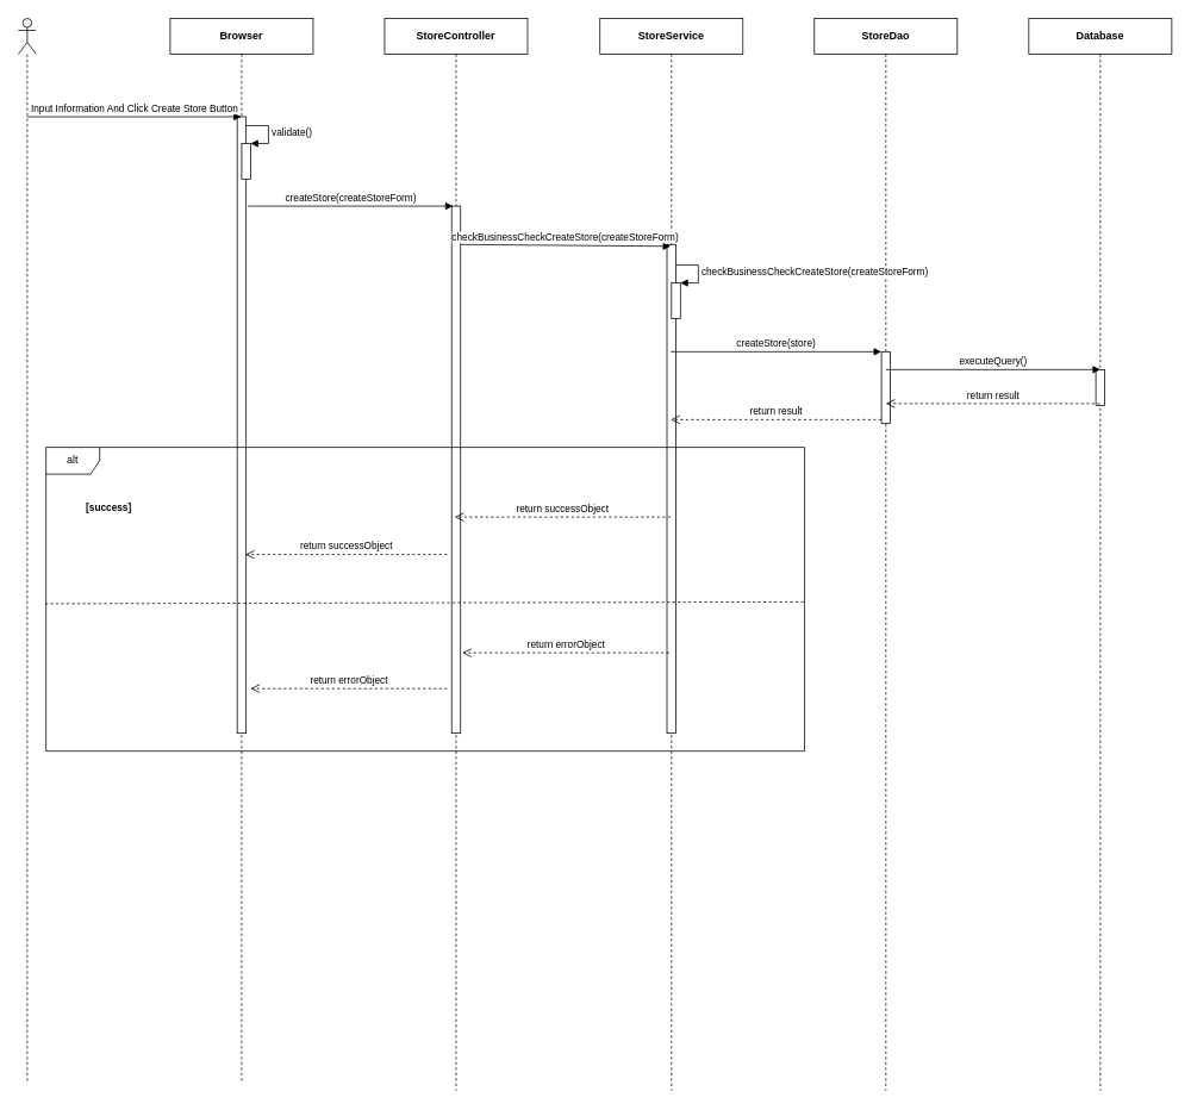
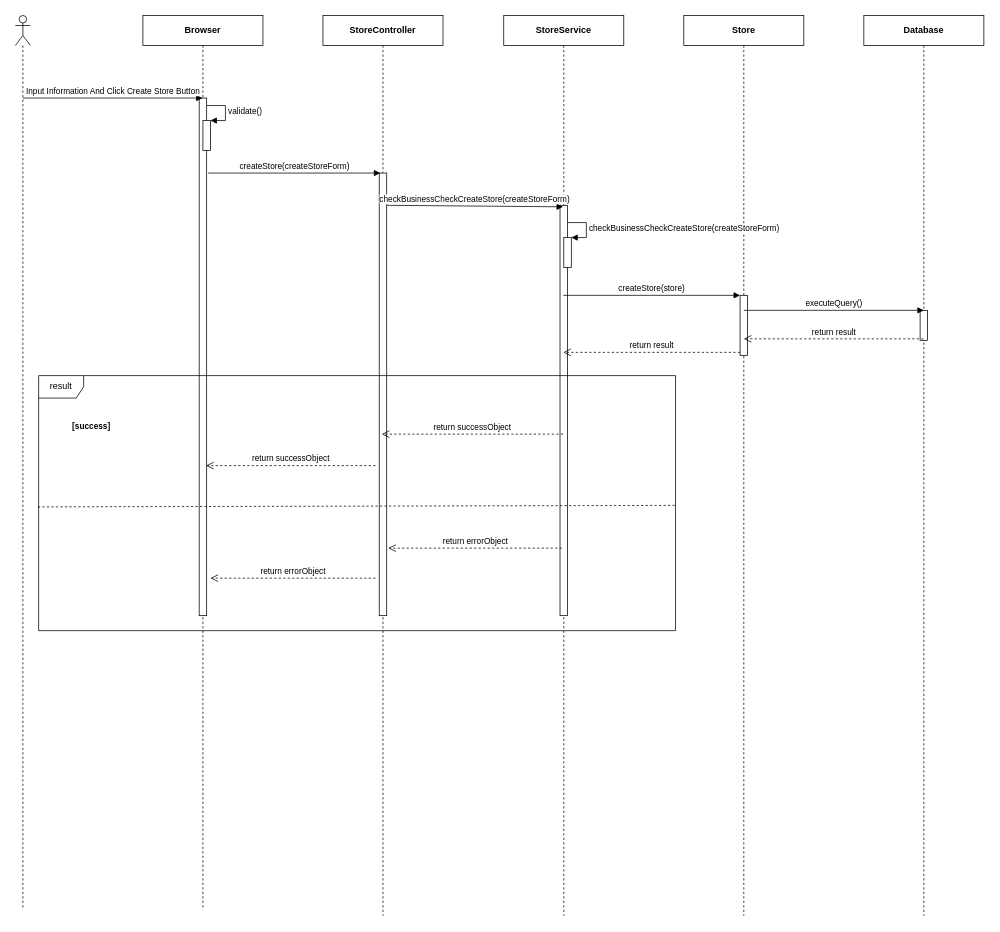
  <mxCell id="0" />
  <mxCell id="1" parent="0" />
  <mxCell id="2" value="" style="shape=umlLifeline;participant=umlActor;perimeter=lifelinePerimeter;whiteSpace=wrap;html=1;container=1;collapsible=0;recursiveResize=0;verticalAlign=top;spacingTop=36;outlineConnect=0;" parent="1" vertex="1"><mxGeometry x="20" y="20" width="20" height="1190" as="geometry" /></mxCell>
  <mxCell id="3" value="&lt;b&gt;Browser&lt;/b&gt;" style="shape=umlLifeline;perimeter=lifelinePerimeter;whiteSpace=wrap;html=1;container=1;collapsible=0;recursiveResize=0;outlineConnect=0;" parent="1" vertex="1"><mxGeometry x="190" y="20" width="160" height="1190" as="geometry" /></mxCell>
  <mxCell id="4" value="" style="html=1;points=[];perimeter=orthogonalPerimeter;" parent="3" vertex="1"><mxGeometry x="75" y="110" width="10" height="690" as="geometry" /></mxCell>
- <mxCell id="5" value="&lt;b&gt;StoreDao&lt;/b&gt;" style="shape=umlLifeline;perimeter=lifelinePerimeter;whiteSpace=wrap;html=1;container=1;collapsible=0;recursiveResize=0;outlineConnect=0;" parent="1" vertex="1"><mxGeometry x="911" y="20" width="160" height="1200" as="geometry" /></mxCell>
+ <mxCell id="5" value="&lt;b&gt;Store&lt;/b&gt;" style="shape=umlLifeline;perimeter=lifelinePerimeter;whiteSpace=wrap;html=1;container=1;collapsible=0;recursiveResize=0;outlineConnect=0;" parent="1" vertex="1"><mxGeometry x="911" y="20" width="160" height="1200" as="geometry" /></mxCell>
  <mxCell id="6" value="&lt;b&gt;StoreService&lt;/b&gt;" style="shape=umlLifeline;perimeter=lifelinePerimeter;whiteSpace=wrap;html=1;container=1;collapsible=0;recursiveResize=0;outlineConnect=0;" parent="1" vertex="1"><mxGeometry x="671" y="20" width="160" height="1200" as="geometry" /></mxCell>
  <mxCell id="7" value="" style="html=1;points=[];perimeter=orthogonalPerimeter;" parent="6" vertex="1"><mxGeometry x="75" y="253" width="10" height="547" as="geometry" /></mxCell>
  <mxCell id="8" value="&lt;b&gt;StoreController&lt;/b&gt;" style="shape=umlLifeline;perimeter=lifelinePerimeter;whiteSpace=wrap;html=1;container=1;collapsible=0;recursiveResize=0;outlineConnect=0;" parent="1" vertex="1"><mxGeometry x="430" y="20" width="160" height="1200" as="geometry" /></mxCell>
  <mxCell id="9" value="" style="html=1;points=[];perimeter=orthogonalPerimeter;" parent="8" vertex="1"><mxGeometry x="75" y="210" width="10" height="590" as="geometry" /></mxCell>
  <mxCell id="10" value="Input Information And Click Create Store Button" style="html=1;verticalAlign=bottom;endArrow=block;" parent="1" target="3" edge="1"><mxGeometry width="80" relative="1" as="geometry"><mxPoint x="30" y="130" as="sourcePoint" /><mxPoint x="110" y="130" as="targetPoint" /></mxGeometry></mxCell>
  <mxCell id="11" value="createStore(createStoreForm)" style="html=1;verticalAlign=bottom;endArrow=block;" parent="1" edge="1"><mxGeometry width="80" relative="1" as="geometry"><mxPoint x="277" y="230" as="sourcePoint" /><mxPoint x="506.5" y="230" as="targetPoint" /></mxGeometry></mxCell>
  <mxCell id="12" value="checkBusinessCheckCreateStore(createStoreForm)" style="html=1;verticalAlign=bottom;endArrow=block;" parent="1" edge="1"><mxGeometry relative="1" as="geometry"><mxPoint x="515.06" y="273" as="sourcePoint" /><mxPoint x="750" y="275" as="targetPoint" /></mxGeometry></mxCell>
  <mxCell id="13" value="" style="html=1;points=[];perimeter=orthogonalPerimeter;" parent="1" vertex="1"><mxGeometry x="751.06" y="316" width="10" height="40" as="geometry" /></mxCell>
  <mxCell id="14" value="&lt;span style=&quot;text-align: center&quot;&gt;checkBusinessCheckCreateStore(&lt;/span&gt;&lt;span style=&quot;text-align: center&quot;&gt;createStoreForm&lt;/span&gt;&lt;span style=&quot;text-align: center&quot;&gt;)&lt;/span&gt;" style="edgeStyle=orthogonalEdgeStyle;html=1;align=left;spacingLeft=2;endArrow=block;rounded=0;entryX=1;entryY=0;" parent="1" target="13" edge="1"><mxGeometry relative="1" as="geometry"><mxPoint x="756.06" y="296" as="sourcePoint" /><Array as="points"><mxPoint x="781.06" y="296" /></Array></mxGeometry></mxCell>
  <mxCell id="15" value="" style="html=1;points=[];perimeter=orthogonalPerimeter;" parent="1" vertex="1"><mxGeometry x="986" y="393" width="10" height="80" as="geometry" /></mxCell>
  <mxCell id="16" value="createStore(store)" style="html=1;verticalAlign=bottom;endArrow=block;entryX=0;entryY=0;" parent="1" target="15" edge="1"><mxGeometry relative="1" as="geometry"><mxPoint x="750.324" y="393" as="sourcePoint" /></mxGeometry></mxCell>
  <mxCell id="17" value="return result" style="html=1;verticalAlign=bottom;endArrow=open;dashed=1;endSize=8;exitX=0;exitY=0.95;" parent="1" source="15" edge="1"><mxGeometry relative="1" as="geometry"><mxPoint x="750.324" y="469" as="targetPoint" /></mxGeometry></mxCell>
  <mxCell id="18" value="&lt;b&gt;Database&lt;/b&gt;" style="shape=umlLifeline;perimeter=lifelinePerimeter;whiteSpace=wrap;html=1;container=1;collapsible=0;recursiveResize=0;outlineConnect=0;" parent="1" vertex="1"><mxGeometry x="1151" y="20" width="160" height="1200" as="geometry" /></mxCell>
  <mxCell id="19" value="" style="html=1;points=[];perimeter=orthogonalPerimeter;" parent="18" vertex="1"><mxGeometry x="75" y="393" width="10" height="40" as="geometry" /></mxCell>
  <mxCell id="20" value="executeQuery()" style="html=1;verticalAlign=bottom;endArrow=block;" parent="1" edge="1"><mxGeometry relative="1" as="geometry"><mxPoint x="991" y="413" as="sourcePoint" /><mxPoint x="1231" y="413" as="targetPoint" /></mxGeometry></mxCell>
  <mxCell id="21" value="return result" style="html=1;verticalAlign=bottom;endArrow=open;dashed=1;endSize=8;" parent="1" edge="1"><mxGeometry relative="1" as="geometry"><mxPoint x="991" y="451" as="targetPoint" /><mxPoint x="1230.5" y="451" as="sourcePoint" /></mxGeometry></mxCell>
- <mxCell id="22" value="alt" style="shape=umlFrame;whiteSpace=wrap;html=1;" parent="1" vertex="1"><mxGeometry x="51.02" y="500" width="848.98" height="340" as="geometry" /></mxCell>
+ <mxCell id="22" value="result" style="shape=umlFrame;whiteSpace=wrap;html=1;" parent="1" vertex="1"><mxGeometry x="51.02" y="500" width="848.98" height="340" as="geometry" /></mxCell>
  <mxCell id="23" value="&lt;span style=&quot;font-size: 11px ; background-color: rgb(255 , 255 , 255)&quot;&gt;&lt;b&gt;[success]&lt;/b&gt;&lt;/span&gt;" style="text;html=1;align=center;verticalAlign=middle;resizable=0;points=[];autosize=1;" parent="1" vertex="1"><mxGeometry x="86.02" y="558" width="70" height="20" as="geometry" /></mxCell>
  <mxCell id="24" value="return errorObject" style="html=1;verticalAlign=bottom;endArrow=open;dashed=1;endSize=8;" parent="1" edge="1"><mxGeometry relative="1" as="geometry"><mxPoint x="280" y="770" as="targetPoint" /><mxPoint x="500" y="770" as="sourcePoint" /></mxGeometry></mxCell>
  <mxCell id="25" value="return successObject" style="html=1;verticalAlign=bottom;endArrow=open;dashed=1;endSize=8;" parent="1" edge="1"><mxGeometry relative="1" as="geometry"><mxPoint x="274.25" y="620" as="targetPoint" /><mxPoint x="500" y="620" as="sourcePoint" /></mxGeometry></mxCell>
  <mxCell id="26" value="return successObject" style="html=1;verticalAlign=bottom;endArrow=open;dashed=1;endSize=8;" parent="1" edge="1"><mxGeometry relative="1" as="geometry"><mxPoint x="508.5" y="578" as="targetPoint" /><mxPoint x="750" y="578" as="sourcePoint" /></mxGeometry></mxCell>
  <mxCell id="27" value="return errorObject" style="html=1;verticalAlign=bottom;endArrow=open;dashed=1;endSize=8;" parent="1" edge="1"><mxGeometry relative="1" as="geometry"><mxPoint x="517" y="730" as="targetPoint" /><mxPoint x="748.5" y="730" as="sourcePoint" /></mxGeometry></mxCell>
  <mxCell id="28" value="" style="endArrow=none;dashed=1;html=1;exitX=-0.001;exitY=0.303;exitDx=0;exitDy=0;exitPerimeter=0;" parent="1" edge="1"><mxGeometry width="50" height="50" relative="1" as="geometry"><mxPoint x="50" y="675.02" as="sourcePoint" /><mxPoint x="900" y="673" as="targetPoint" /></mxGeometry></mxCell>
  <mxCell id="29" value="" style="html=1;points=[];perimeter=orthogonalPerimeter;" parent="1" vertex="1"><mxGeometry x="270" y="160" width="10" height="40" as="geometry" /></mxCell>
  <mxCell id="30" value="validate()" style="edgeStyle=orthogonalEdgeStyle;html=1;align=left;spacingLeft=2;endArrow=block;rounded=0;entryX=1;entryY=0;" parent="1" target="29" edge="1"><mxGeometry relative="1" as="geometry"><mxPoint x="275" y="140" as="sourcePoint" /><Array as="points"><mxPoint x="300" y="140" /></Array></mxGeometry></mxCell>
